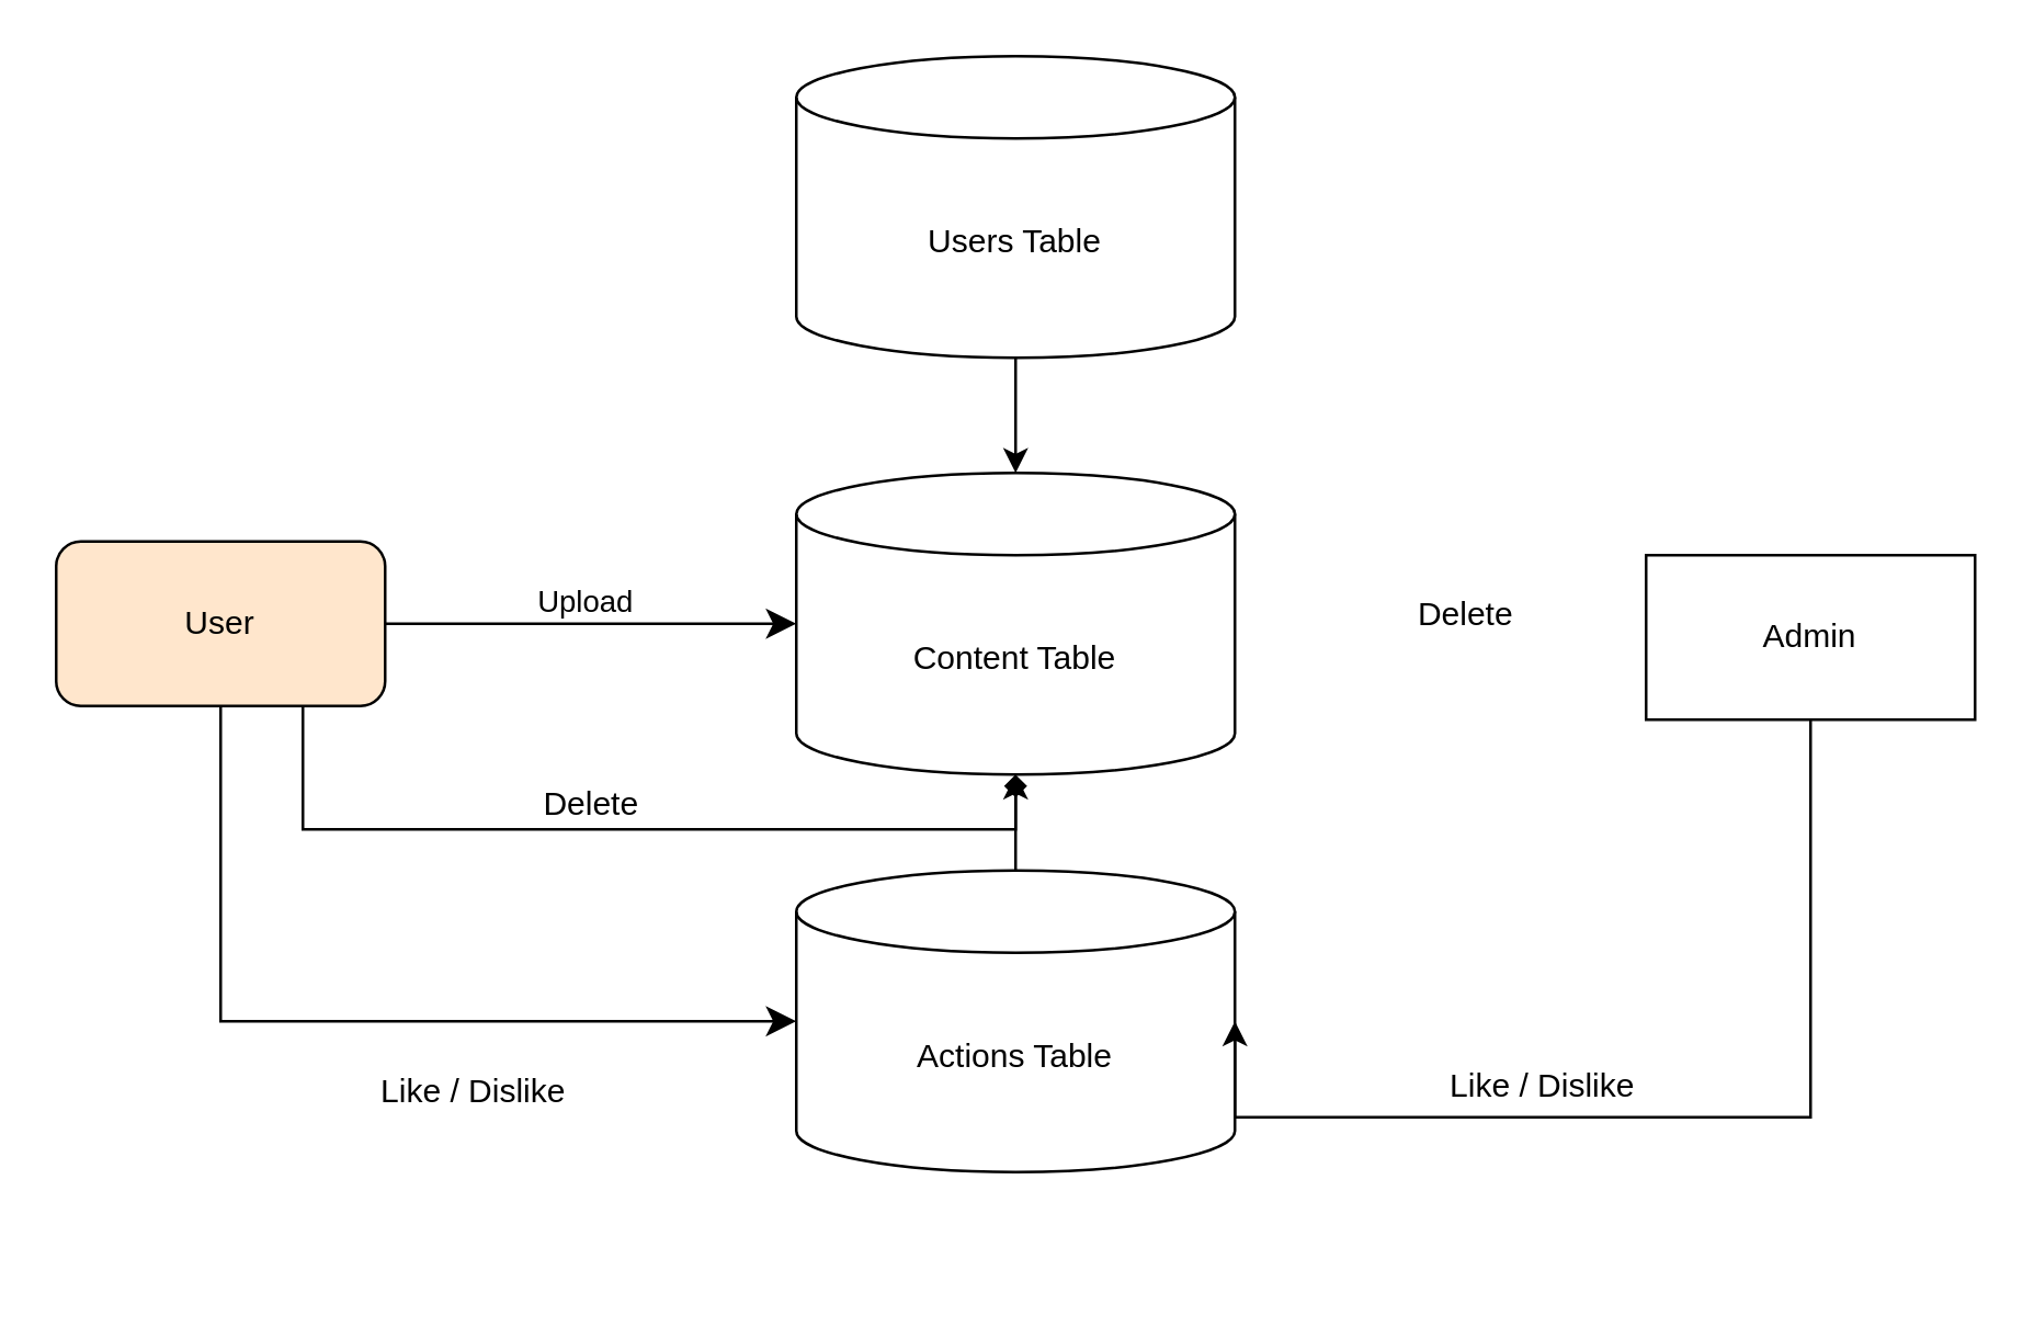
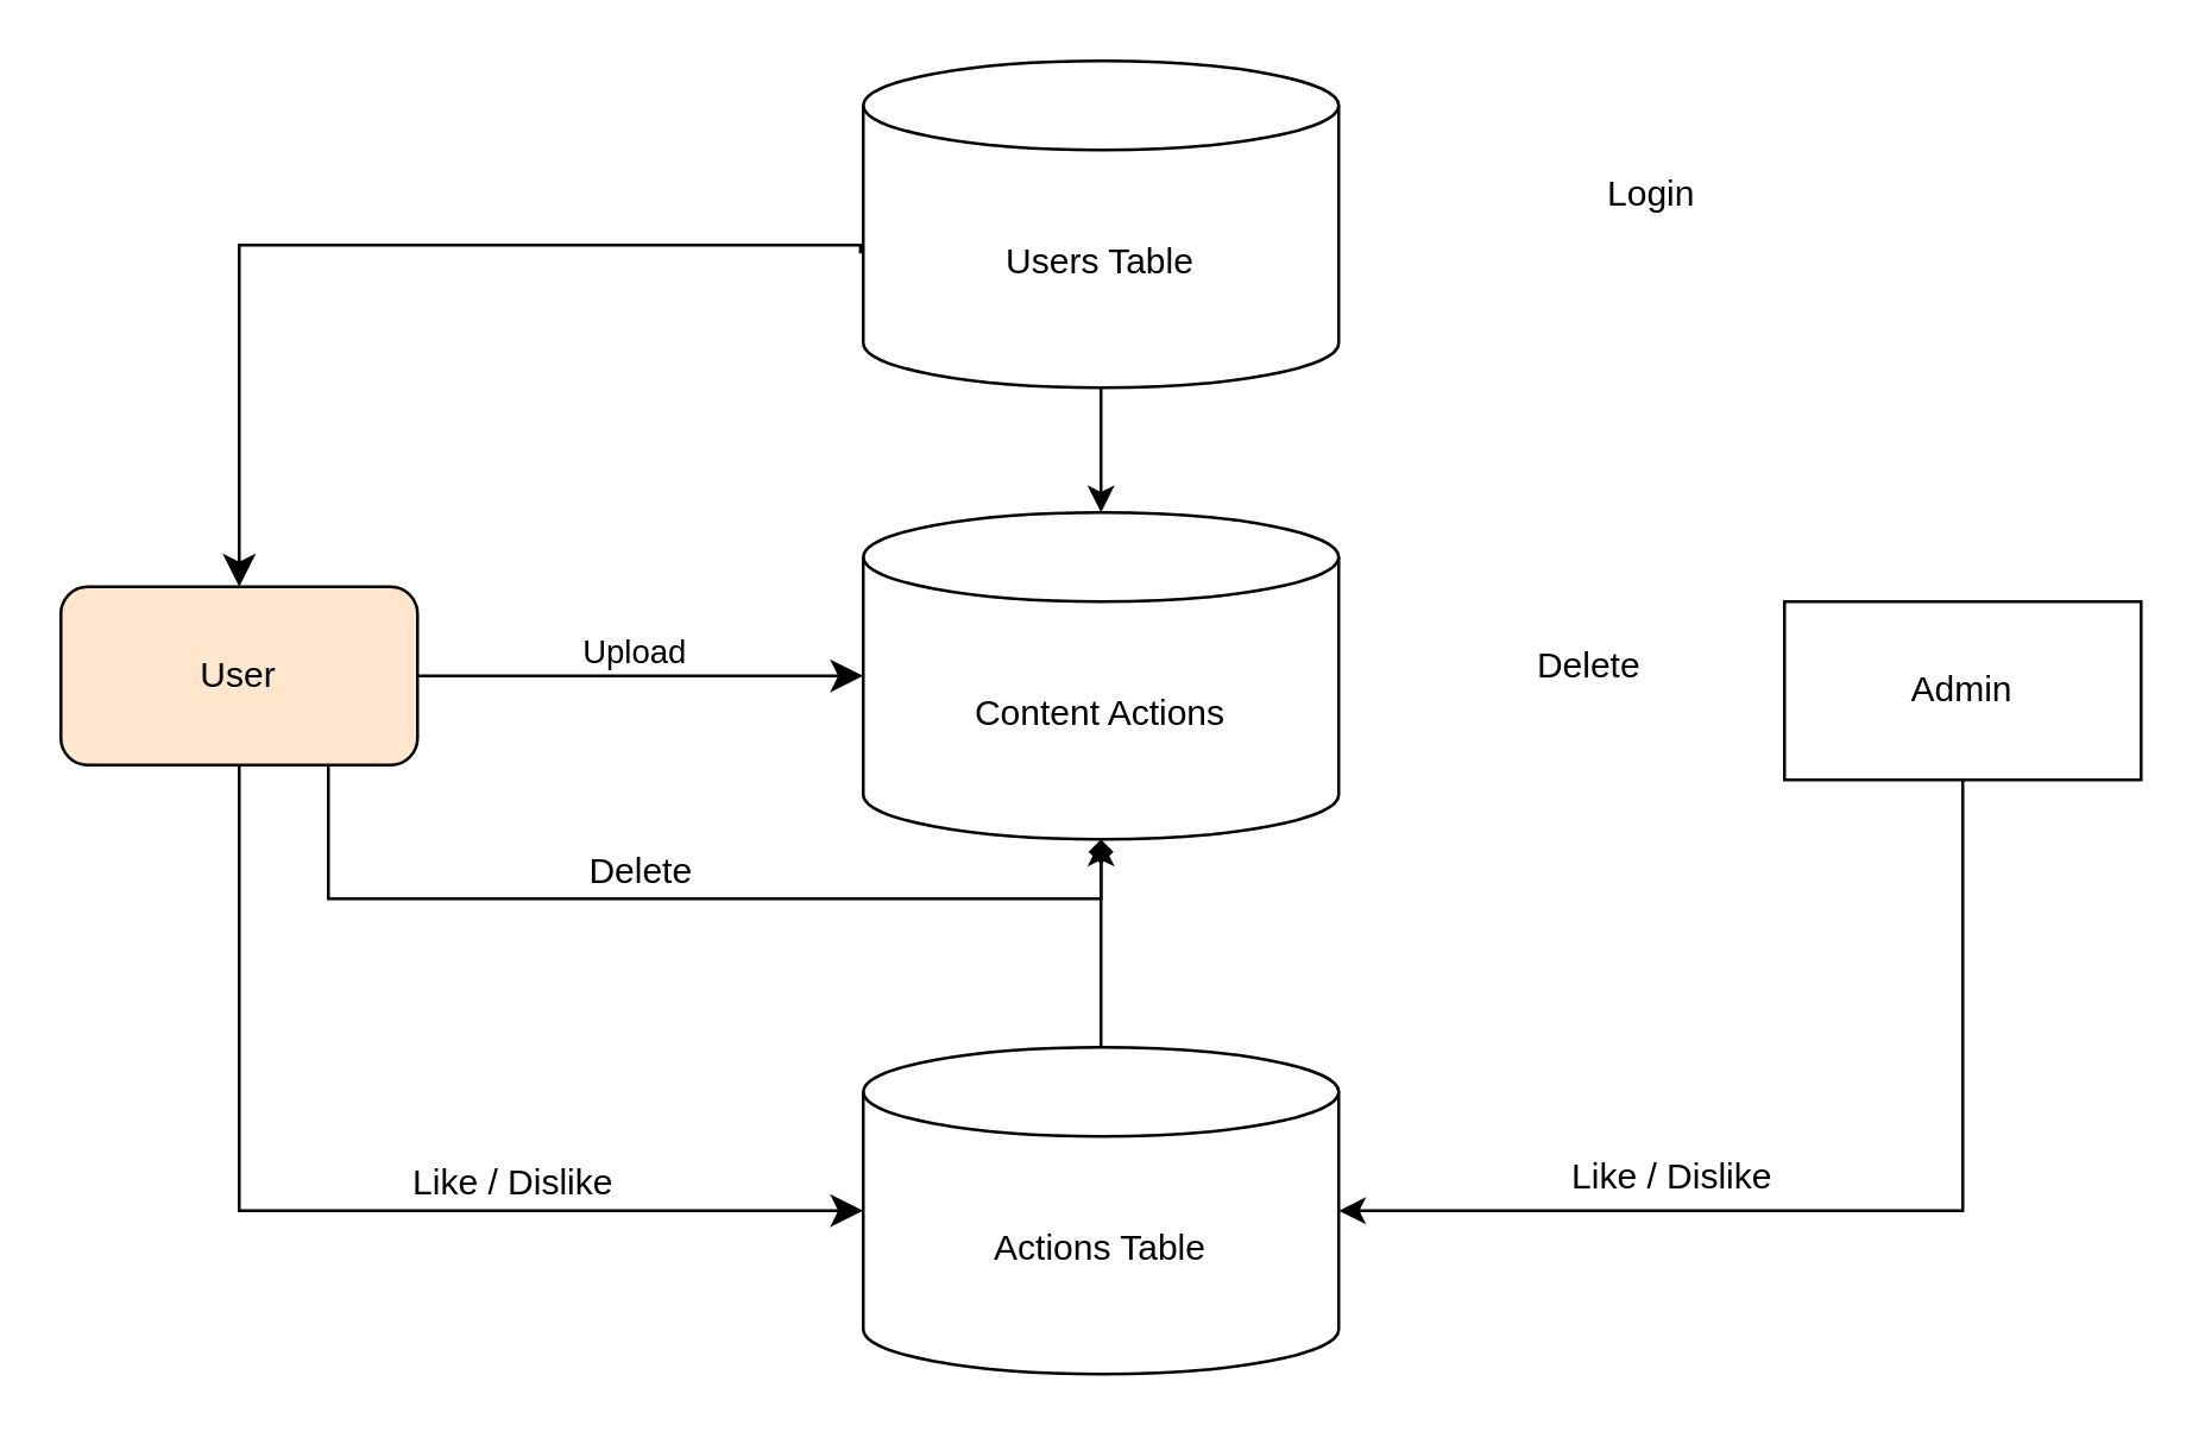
  <mxCell id="0" />
  <mxCell id="1" parent="0" />
  <mxCell id="2" value="Users Table" style="shape=cylinder3;whiteSpace=wrap;html=1;boundedLbl=1;backgroundOutline=1;size=15;" vertex="1" parent="1"><mxGeometry x="290" y="20" width="160" height="110" as="geometry" /></mxCell>
- <mxCell id="3" value="Content Table" style="shape=cylinder3;whiteSpace=wrap;html=1;boundedLbl=1;backgroundOutline=1;size=15;" vertex="1" parent="1"><mxGeometry x="290" y="172" width="160" height="110" as="geometry" /></mxCell>
- <mxCell id="4" value="Actions Table" style="shape=cylinder3;whiteSpace=wrap;html=1;boundedLbl=1;backgroundOutline=1;size=15;" vertex="1" parent="1"><mxGeometry x="290" y="317" width="160" height="110" as="geometry" /></mxCell>
+ <mxCell id="3" value="Content Actions" style="shape=cylinder3;whiteSpace=wrap;html=1;boundedLbl=1;backgroundOutline=1;size=15;" vertex="1" parent="1"><mxGeometry x="290" y="172" width="160" height="110" as="geometry" /></mxCell>
+ <mxCell id="4" value="Actions Table" style="shape=cylinder3;whiteSpace=wrap;html=1;boundedLbl=1;backgroundOutline=1;size=15;" vertex="1" parent="1"><mxGeometry x="290" y="352" width="160" height="110" as="geometry" /></mxCell>
  <mxCell id="5" value="User" style="rounded=1;whiteSpace=wrap;html=1;fillColor=#ffe6cc;" vertex="1" parent="1"><mxGeometry x="20" y="197" width="120" height="60" as="geometry" /></mxCell>
  <mxCell id="6" value="Admin" style="whiteSpace=wrap;html=1;rounded=0;" vertex="1" parent="1"><mxGeometry x="600" y="202" width="120" height="60" as="geometry" /></mxCell>
  <mxCell id="7" value="" style="edgeStyle=elbowEdgeStyle;elbow=vertical;endArrow=classic;html=1;curved=0;rounded=0;endSize=8;startSize=8;entryX=0;entryY=0.5;entryDx=0;entryDy=0;entryPerimeter=0;" edge="1" parent="1" source="5" target="3"><mxGeometry width="50" height="50" relative="1" as="geometry"><mxPoint x="140" y="277" as="sourcePoint" /><mxPoint x="280" y="352" as="targetPoint" /></mxGeometry></mxCell>
  <mxCell id="8" value="Upload" style="edgeLabel;html=1;align=center;verticalAlign=middle;resizable=0;points=[];" vertex="1" connectable="0" parent="7"><mxGeometry x="-0.036" y="-1" relative="1" as="geometry"><mxPoint y="-10" as="offset" /></mxGeometry></mxCell>
  <mxCell id="9" value="" style="edgeStyle=elbowEdgeStyle;elbow=horizontal;endArrow=classic;html=1;curved=0;rounded=0;endSize=8;startSize=8;entryX=0;entryY=0.5;entryDx=0;entryDy=0;entryPerimeter=0;" edge="1" parent="1" source="5" target="4"><mxGeometry width="50" height="50" relative="1" as="geometry"><mxPoint x="80" y="307" as="sourcePoint" /><mxPoint x="80" y="327.711" as="targetPoint" /><Array as="points"><mxPoint x="80" y="352" /></Array></mxGeometry></mxCell>
  <mxCell id="10" value="Like / Dislike" style="text;html=1;align=center;verticalAlign=middle;resizable=0;points=[];autosize=1;strokeColor=none;fillColor=none;spacing=2;spacingTop=-9;" vertex="1" parent="1"><mxGeometry x="127" y="392" width="90" height="20" as="geometry" /></mxCell>
  <mxCell id="11" value="" style="group" vertex="1" connectable="0" parent="1"><mxGeometry x="127" y="58" width="110" height="30" as="geometry" /></mxCell>
+ <mxCell id="12" value="" style="edgeStyle=elbowEdgeStyle;elbow=vertical;endArrow=classic;html=1;curved=0;rounded=0;endSize=8;startSize=8;entryX=0.5;entryY=0;entryDx=0;entryDy=0;exitX=-0.006;exitY=0.589;exitDx=0;exitDy=0;exitPerimeter=0;" edge="1" parent="11" source="2" target="5"><mxGeometry width="50" height="50" relative="1" as="geometry"><mxPoint x="92.289" y="39" as="sourcePoint" /><mxPoint x="92.289" y="-11" as="targetPoint" /><Array as="points"><mxPoint x="53" y="24" /></Array></mxGeometry></mxCell>
  <mxCell id="13" value="" style="group" vertex="1" connectable="0" parent="1"><mxGeometry x="530" y="50" width="50" height="30" as="geometry" /></mxCell>
  <mxCell id="14" style="edgeStyle=orthogonalEdgeStyle;rounded=0;orthogonalLoop=1;jettySize=auto;html=1;" edge="1" parent="13" source="2" target="3"><mxGeometry relative="1" as="geometry" /></mxCell>
+ <mxCell id="15" value="Login" style="text;html=1;align=center;verticalAlign=middle;resizable=0;points=[];autosize=1;strokeColor=none;fillColor=none;" vertex="1" parent="13"><mxGeometry width="50" height="30" as="geometry" /></mxCell>
  <mxCell id="16" style="edgeStyle=orthogonalEdgeStyle;rounded=0;orthogonalLoop=1;jettySize=auto;html=1;entryX=0.5;entryY=1;entryDx=0;entryDy=0;entryPerimeter=0;endArrow=diamond;" edge="1" parent="1" source="4" target="3"><mxGeometry relative="1" as="geometry" /></mxCell>
  <mxCell id="17" value="" style="group" vertex="1" connectable="0" parent="1"><mxGeometry x="517" y="381" width="143" height="30" as="geometry" /></mxCell>
  <mxCell id="18" style="edgeStyle=orthogonalEdgeStyle;rounded=0;orthogonalLoop=1;jettySize=auto;html=1;entryX=1;entryY=0.5;entryDx=0;entryDy=0;entryPerimeter=0;" edge="1" parent="17" source="6" target="4"><mxGeometry relative="1" as="geometry"><Array as="points"><mxPoint x="143" y="26" /></Array></mxGeometry></mxCell>
  <mxCell id="19" value="Like / Dislike" style="text;html=1;align=center;verticalAlign=middle;resizable=0;points=[];autosize=1;strokeColor=none;fillColor=none;" vertex="1" parent="17"><mxGeometry width="90" height="30" as="geometry" /></mxCell>
  <mxCell id="20" value="" style="group" vertex="1" connectable="0" parent="1"><mxGeometry x="110" y="278" width="260" height="30" as="geometry" /></mxCell>
  <mxCell id="21" style="edgeStyle=orthogonalEdgeStyle;rounded=0;orthogonalLoop=1;jettySize=auto;html=1;exitX=0.75;exitY=1;exitDx=0;exitDy=0;entryX=0.5;entryY=1;entryDx=0;entryDy=0;entryPerimeter=0;" edge="1" parent="20" source="5" target="3"><mxGeometry relative="1" as="geometry"><Array as="points"><mxPoint y="24" /><mxPoint x="260" y="24" /></Array></mxGeometry></mxCell>
  <mxCell id="22" value="Delete" style="text;html=1;align=center;verticalAlign=middle;resizable=0;points=[];autosize=1;strokeColor=none;fillColor=none;" vertex="1" parent="20"><mxGeometry x="75" width="60" height="30" as="geometry" /></mxCell>
  <mxCell id="23" value="" style="group" vertex="1" connectable="0" parent="1"><mxGeometry x="504" y="209" width="60" height="30" as="geometry" /></mxCell>
  <mxCell id="24" value="Delete" style="text;html=1;align=center;verticalAlign=middle;resizable=0;points=[];autosize=1;strokeColor=none;fillColor=none;" vertex="1" parent="23"><mxGeometry width="60" height="30" as="geometry" /></mxCell>
